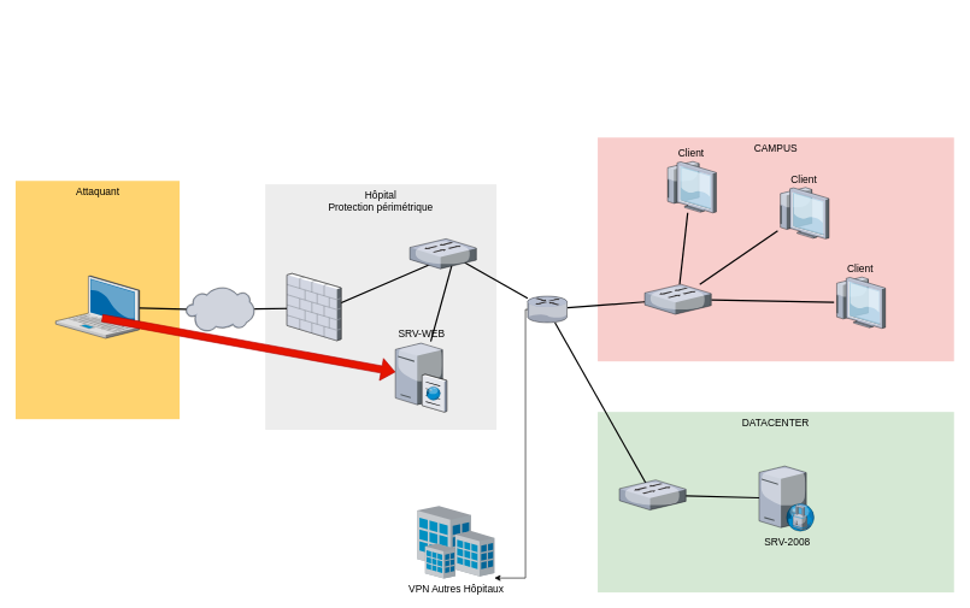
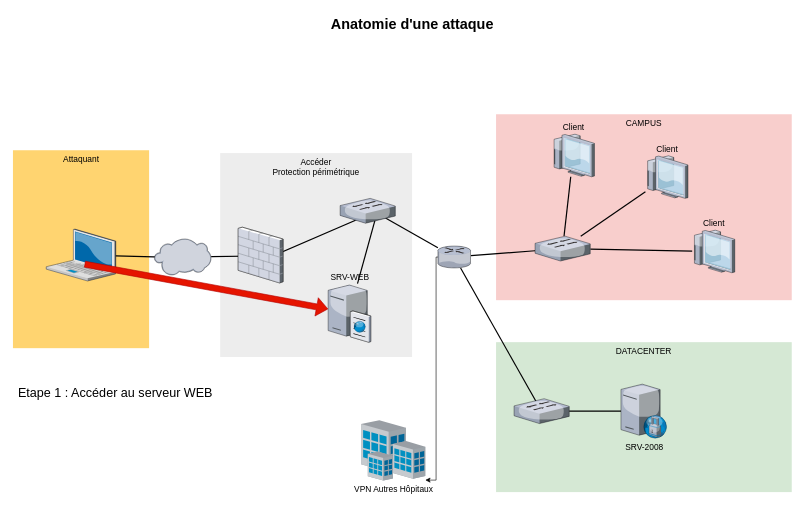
  <mxCell id="0" style=";html=1;" />
  <mxCell id="1" style=";html=1;" parent="0" />
  <mxCell id="2" value="CAMPUS" style="whiteSpace=wrap;html=1;fillColor=#f8cecc;fontSize=14;strokeColor=none;verticalAlign=top;" parent="1" vertex="1"><mxGeometry x="826" y="190" width="493" height="310" as="geometry" /></mxCell>
  <mxCell id="3" value="DATACENTER" style="whiteSpace=wrap;html=1;fillColor=#d5e8d4;fontSize=14;strokeColor=none;verticalAlign=top;" parent="1" vertex="1"><mxGeometry x="826" y="570" width="493" height="250" as="geometry" /></mxCell>
- <mxCell id="4" value="Hôpital&lt;br&gt;Protection périmétrique" style="whiteSpace=wrap;html=1;fillColor=#EDEDED;fontSize=14;strokeColor=none;verticalAlign=top;" parent="1" vertex="1"><mxGeometry x="366" y="254.75" width="320" height="340" as="geometry" /></mxCell>
+ <mxCell id="4" value="Accéder&lt;br&gt;Protection périmétrique" style="whiteSpace=wrap;html=1;fillColor=#EDEDED;fontSize=14;strokeColor=none;verticalAlign=top;" parent="1" vertex="1"><mxGeometry x="366" y="254.75" width="320" height="340" as="geometry" /></mxCell>
  <mxCell id="5" value="Attaquant" style="whiteSpace=wrap;html=1;fillColor=#FFD470;gradientColor=none;fontSize=14;strokeColor=none;verticalAlign=top;" parent="1" vertex="1"><mxGeometry x="20.5" y="250" width="227" height="330" as="geometry" /></mxCell>
  <mxCell id="6" style="edgeStyle=none;rounded=0;html=1;startSize=10;endSize=10;jettySize=auto;orthogonalLoop=1;fontSize=14;endArrow=none;endFill=0;strokeWidth=2;entryX=0.493;entryY=0.516;entryDx=0;entryDy=0;entryPerimeter=0;startArrow=none;" parent="1" source="29" edge="1" target="26"><mxGeometry relative="1" as="geometry"><mxPoint x="393" y="683.32" as="targetPoint" /></mxGeometry></mxCell>
  <mxCell id="7" value="" style="verticalLabelPosition=bottom;aspect=fixed;html=1;verticalAlign=top;strokeColor=none;shape=mxgraph.citrix.laptop_2;fillColor=#66B2FF;gradientColor=#0066CC;fontSize=14;" parent="1" vertex="1"><mxGeometry x="76" y="381.5" width="116" height="86.5" as="geometry" /></mxCell>
  <mxCell id="8" style="edgeStyle=none;rounded=0;html=1;startSize=10;endSize=10;jettySize=auto;orthogonalLoop=1;fontSize=14;endArrow=none;endFill=0;strokeWidth=2;" parent="1" source="10" target="18" edge="1"><mxGeometry relative="1" as="geometry" /></mxCell>
  <mxCell id="9" style="edgeStyle=none;rounded=0;html=1;startSize=10;endSize=10;jettySize=auto;orthogonalLoop=1;fontSize=14;endArrow=none;endFill=0;strokeWidth=2;entryX=0.522;entryY=0.596;entryDx=0;entryDy=0;entryPerimeter=0;" parent="1" source="10" target="30" edge="1"><mxGeometry relative="1" as="geometry" /></mxCell>
  <mxCell id="10" value="" style="verticalLabelPosition=bottom;aspect=fixed;html=1;verticalAlign=top;strokeColor=none;shape=mxgraph.citrix.router;fillColor=#66B2FF;gradientColor=#0066CC;fontSize=14;" parent="1" vertex="1"><mxGeometry x="729" y="409.75" width="55" height="36.5" as="geometry" /></mxCell>
  <mxCell id="11" value="SRV-WEB" style="verticalLabelPosition=top;aspect=fixed;html=1;verticalAlign=bottom;strokeColor=none;shape=mxgraph.citrix.cache_server;fillColor=#66B2FF;gradientColor=#0066CC;fontSize=14;labelPosition=center;align=center;" parent="1" vertex="1"><mxGeometry x="546" y="472.5" width="71" height="97.5" as="geometry" /></mxCell>
  <mxCell id="12" style="edgeStyle=none;rounded=0;html=1;startSize=10;endSize=10;jettySize=auto;orthogonalLoop=1;fontSize=14;endArrow=none;endFill=0;strokeWidth=2;exitX=0.63;exitY=0.548;exitDx=0;exitDy=0;exitPerimeter=0;" parent="1" source="27" target="10" edge="1"><mxGeometry relative="1" as="geometry" /></mxCell>
  <mxCell id="13" value="" style="edgeStyle=orthogonalEdgeStyle;rounded=0;orthogonalLoop=1;jettySize=auto;html=1;" edge="1" parent="1" source="10" target="22"><mxGeometry relative="1" as="geometry"><Array as="points"><mxPoint x="726" y="428" /><mxPoint x="726" y="800" /></Array></mxGeometry></mxCell>
- <mxCell id="14" value="SRV-2008" style="verticalLabelPosition=bottom;aspect=fixed;html=1;verticalAlign=top;strokeColor=none;shape=mxgraph.citrix.proxy_server;fillColor=#66B2FF;gradientColor=#0066CC;fontSize=14;" parent="1" vertex="1"><mxGeometry x="1049.25" y="645" width="76.5" height="90" as="geometry" /></mxCell>
+ <mxCell id="14" value="SRV-2008" style="verticalLabelPosition=bottom;aspect=fixed;html=1;verticalAlign=top;strokeColor=none;shape=mxgraph.citrix.proxy_server;fillColor=#66B2FF;gradientColor=#0066CC;fontSize=14;" parent="1" vertex="1"><mxGeometry x="1034.25" y="640" width="76.5" height="90" as="geometry" /></mxCell>
  <mxCell id="15" style="edgeStyle=none;rounded=0;html=1;startSize=10;endSize=10;jettySize=auto;orthogonalLoop=1;fontSize=14;endArrow=none;endFill=0;strokeWidth=2;" parent="1" source="18" target="21" edge="1"><mxGeometry relative="1" as="geometry" /></mxCell>
  <mxCell id="16" style="edgeStyle=none;rounded=0;html=1;startSize=10;endSize=10;jettySize=auto;orthogonalLoop=1;fontSize=14;endArrow=none;endFill=0;strokeWidth=2;" parent="1" source="18" target="20" edge="1"><mxGeometry relative="1" as="geometry" /></mxCell>
  <mxCell id="17" style="edgeStyle=none;rounded=0;html=1;startSize=10;endSize=10;jettySize=auto;orthogonalLoop=1;fontSize=14;endArrow=none;endFill=0;strokeWidth=2;" parent="1" source="18" target="19" edge="1"><mxGeometry relative="1" as="geometry" /></mxCell>
  <mxCell id="18" value="" style="verticalLabelPosition=bottom;aspect=fixed;html=1;verticalAlign=top;strokeColor=none;shape=mxgraph.citrix.switch;fillColor=#66B2FF;gradientColor=#0066CC;fontSize=14;" parent="1" vertex="1"><mxGeometry x="891" y="393.25" width="92" height="41.5" as="geometry" /></mxCell>
  <mxCell id="19" value="Client" style="verticalLabelPosition=top;aspect=fixed;html=1;verticalAlign=bottom;strokeColor=none;shape=mxgraph.citrix.thin_client;fillColor=#66B2FF;gradientColor=#0066CC;fontSize=14;labelPosition=center;align=center;" parent="1" vertex="1"><mxGeometry x="1153" y="383.25" width="71" height="71" as="geometry" /></mxCell>
  <mxCell id="20" value="Client" style="verticalLabelPosition=top;aspect=fixed;html=1;verticalAlign=bottom;strokeColor=none;shape=mxgraph.citrix.thin_client;fillColor=#66B2FF;gradientColor=#0066CC;fontSize=14;labelPosition=center;align=center;" parent="1" vertex="1"><mxGeometry x="1075" y="259.25" width="71" height="71" as="geometry" /></mxCell>
  <mxCell id="21" value="Client" style="verticalLabelPosition=top;aspect=fixed;html=1;verticalAlign=bottom;strokeColor=none;shape=mxgraph.citrix.thin_client;fillColor=#66B2FF;gradientColor=#0066CC;fontSize=14;labelPosition=center;align=center;" parent="1" vertex="1"><mxGeometry x="919" y="223.25" width="71" height="71" as="geometry" /></mxCell>
- <mxCell id="22" value="VPN Autres Hôpitaux" style="verticalLabelPosition=bottom;aspect=fixed;html=1;verticalAlign=top;strokeColor=none;shape=mxgraph.citrix.site;fillColor=#66B2FF;gradientColor=#0066CC;fontSize=14;" parent="1" vertex="1"><mxGeometry x="576" y="700" width="107" height="101" as="geometry" /></mxCell>
+ <mxCell id="22" value="VPN Autres Hôpitaux" style="verticalLabelPosition=bottom;aspect=fixed;html=1;verticalAlign=top;strokeColor=none;shape=mxgraph.citrix.site;fillColor=#66B2FF;gradientColor=#0066CC;fontSize=14;" parent="1" vertex="1"><mxGeometry x="601" y="700" width="107" height="101" as="geometry" /></mxCell>
+ <mxCell id="23" value="Anatomie d'une attaque" style="text;strokeColor=none;fillColor=none;html=1;fontSize=24;fontStyle=1;verticalAlign=middle;align=center;" parent="1" vertex="1"><mxGeometry x="255" y="20" width="861" height="40" as="geometry" /></mxCell>
  <mxCell id="24" style="edgeStyle=none;rounded=0;html=1;startSize=10;endSize=10;jettySize=auto;orthogonalLoop=1;fontSize=14;endArrow=none;endFill=0;strokeWidth=2;exitX=0.5;exitY=0.669;exitDx=0;exitDy=0;exitPerimeter=0;entryX=0.533;entryY=0.599;entryDx=0;entryDy=0;entryPerimeter=0;" edge="1" parent="1" source="27" target="26"><mxGeometry relative="1" as="geometry"><mxPoint x="633.96" y="362.992" as="sourcePoint" /><mxPoint x="739" y="422.437" as="targetPoint" /></mxGeometry></mxCell>
  <mxCell id="25" style="edgeStyle=none;rounded=0;html=1;startSize=10;endSize=10;jettySize=auto;orthogonalLoop=1;fontSize=14;endArrow=none;endFill=0;strokeWidth=2;" edge="1" parent="1" target="11"><mxGeometry relative="1" as="geometry"><mxPoint x="626" y="360" as="sourcePoint" /><mxPoint x="475.975" y="448.979" as="targetPoint" /></mxGeometry></mxCell>
  <mxCell id="26" value="" style="verticalLabelPosition=bottom;aspect=fixed;html=1;verticalAlign=top;strokeColor=none;shape=mxgraph.citrix.firewall;fillColor=#66B2FF;gradientColor=#0066CC;fontSize=14;" parent="1" vertex="1"><mxGeometry x="396" y="378.25" width="75" height="93" as="geometry" /></mxCell>
  <mxCell id="27" value="" style="verticalLabelPosition=bottom;aspect=fixed;html=1;verticalAlign=top;strokeColor=none;shape=mxgraph.citrix.switch;fillColor=#66B2FF;gradientColor=#0066CC;fontSize=14;" vertex="1" parent="1"><mxGeometry x="566" y="330.25" width="92" height="41.5" as="geometry" /></mxCell>
  <mxCell id="28" value="" style="edgeStyle=none;rounded=0;html=1;startSize=10;endSize=10;jettySize=auto;orthogonalLoop=1;fontSize=14;endArrow=none;endFill=0;strokeWidth=2;entryX=0.493;entryY=0.516;entryDx=0;entryDy=0;entryPerimeter=0;" edge="1" parent="1" source="7" target="29"><mxGeometry relative="1" as="geometry"><mxPoint x="432.975" y="426.238" as="targetPoint" /><mxPoint x="192" y="425.039" as="sourcePoint" /></mxGeometry></mxCell>
  <mxCell id="29" value="" style="verticalLabelPosition=bottom;sketch=0;aspect=fixed;html=1;verticalAlign=top;strokeColor=none;align=center;outlineConnect=0;shape=mxgraph.citrix.cloud;" vertex="1" parent="1"><mxGeometry x="256" y="397" width="95" height="62" as="geometry" /></mxCell>
  <mxCell id="30" value="" style="verticalLabelPosition=bottom;aspect=fixed;html=1;verticalAlign=top;strokeColor=none;shape=mxgraph.citrix.switch;fillColor=#66B2FF;gradientColor=#0066CC;fontSize=14;" vertex="1" parent="1"><mxGeometry x="856" y="664.25" width="92" height="41.5" as="geometry" /></mxCell>
  <mxCell id="31" style="edgeStyle=none;rounded=0;html=1;startSize=10;endSize=10;jettySize=auto;orthogonalLoop=1;fontSize=14;endArrow=none;endFill=0;strokeWidth=2;" edge="1" parent="1" source="30" target="14"><mxGeometry relative="1" as="geometry"><mxPoint x="776.816" y="456.25" as="sourcePoint" /><mxPoint x="914.024" y="698.984" as="targetPoint" /></mxGeometry></mxCell>
  <mxCell id="32" value="" style="shape=flexArrow;endArrow=classic;html=1;rounded=0;exitX=0.552;exitY=0.676;exitDx=0;exitDy=0;exitPerimeter=0;fillColor=#e51400;strokeColor=#B20000;" edge="1" parent="1" source="7" target="11"><mxGeometry width="50" height="50" relative="1" as="geometry"><mxPoint x="66" y="520.75" as="sourcePoint" /><mxPoint x="446" y="520.75" as="targetPoint" /></mxGeometry></mxCell>
+ <mxCell id="33" value="&lt;font style=&quot;font-size: 21px;&quot;&gt;Etape 1 : Accéder au serveur WEB&lt;/font&gt;" style="text;html=1;resizable=0;autosize=1;align=center;verticalAlign=middle;points=[];fillColor=none;strokeColor=none;rounded=0;" vertex="1" parent="1"><mxGeometry x="20.5" y="644.25" width="340" height="20" as="geometry" /></mxCell>
